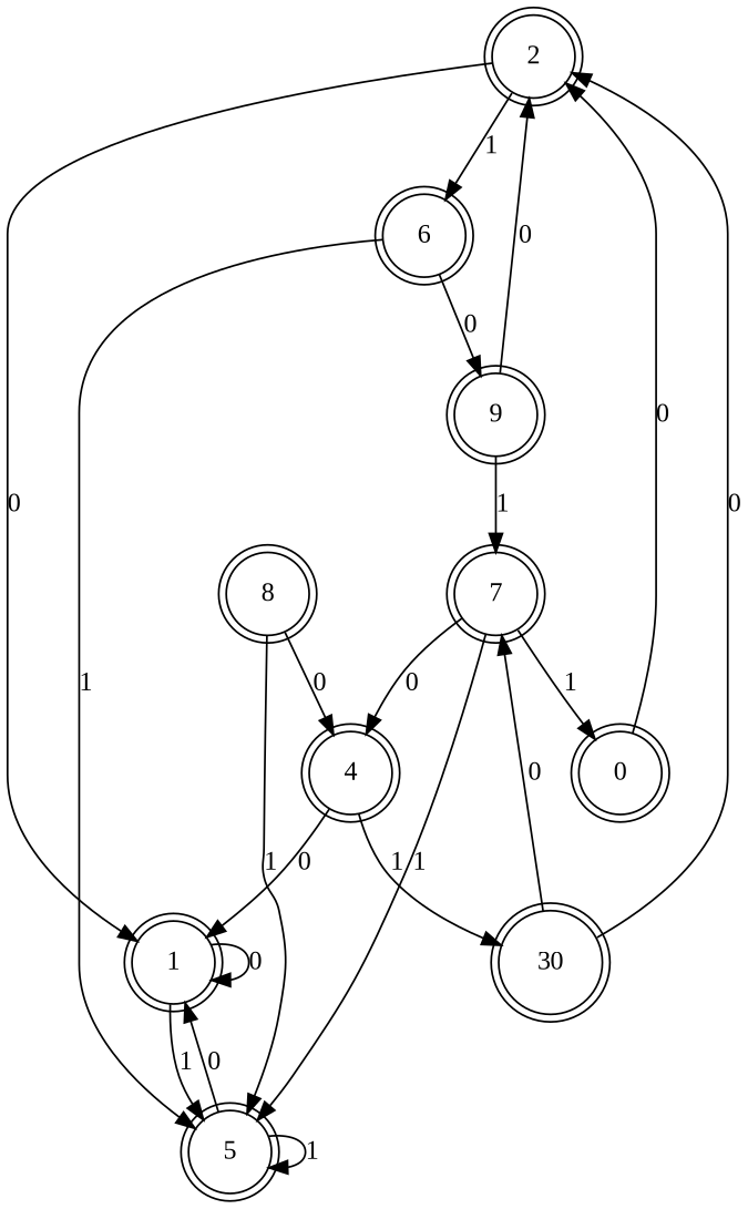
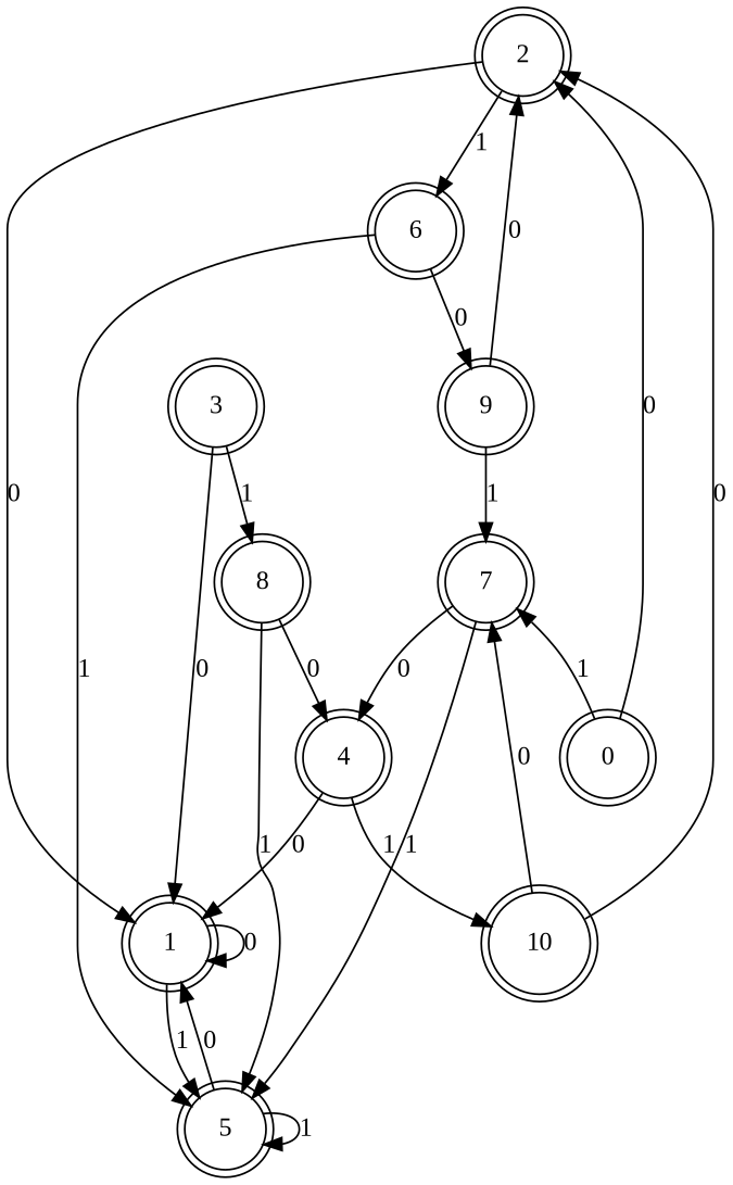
  digraph {
    fontname="Liberation Serif"
    node [fontname="Liberation Serif" shape=doublecircle]
    edge [fontname="Liberation Serif"]
    2
    1
    6
    5
    9
-   10 [label=30]
+   10
    7
    4
    8
+   3
    0
    2 -> 1 [label=0]
    2 -> 6 [label=1]
    1 -> 1 [label=0]
    1 -> 5 [label=1]
    6 -> 5 [label=1]
    6 -> 9 [label=0]
    5 -> 1 [label=0]
    5 -> 5 [label=1]
    9 -> 2 [label=0]
    9 -> 7 [label=1]
    10 -> 2 [label=0]
    10 -> 7 [label=0]
    7 -> 5 [label=1]
    7 -> 4 [label=0]
    4 -> 1 [label=0]
    4 -> 10 [label=1]
    8 -> 5 [label=1]
    8 -> 4 [label=0]
+   3 -> 1 [label=0]
+   3 -> 8 [label=1]
    0 -> 2 [label=0]
-   7 -> 0 [label=1]
+   0 -> 7 [label=1]
  }
